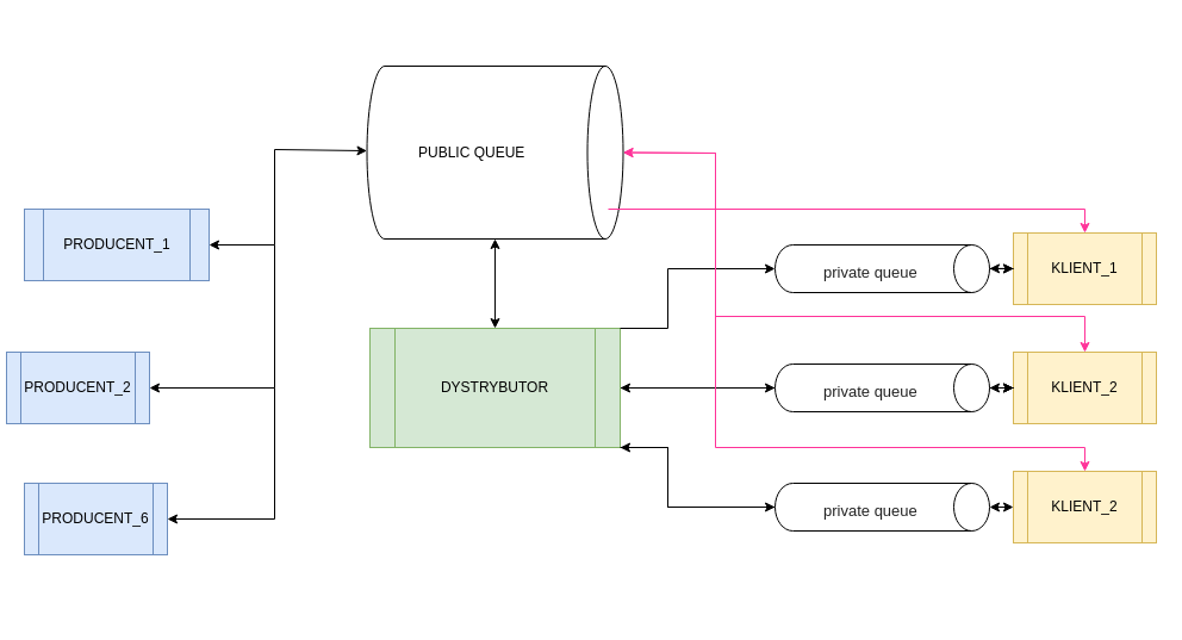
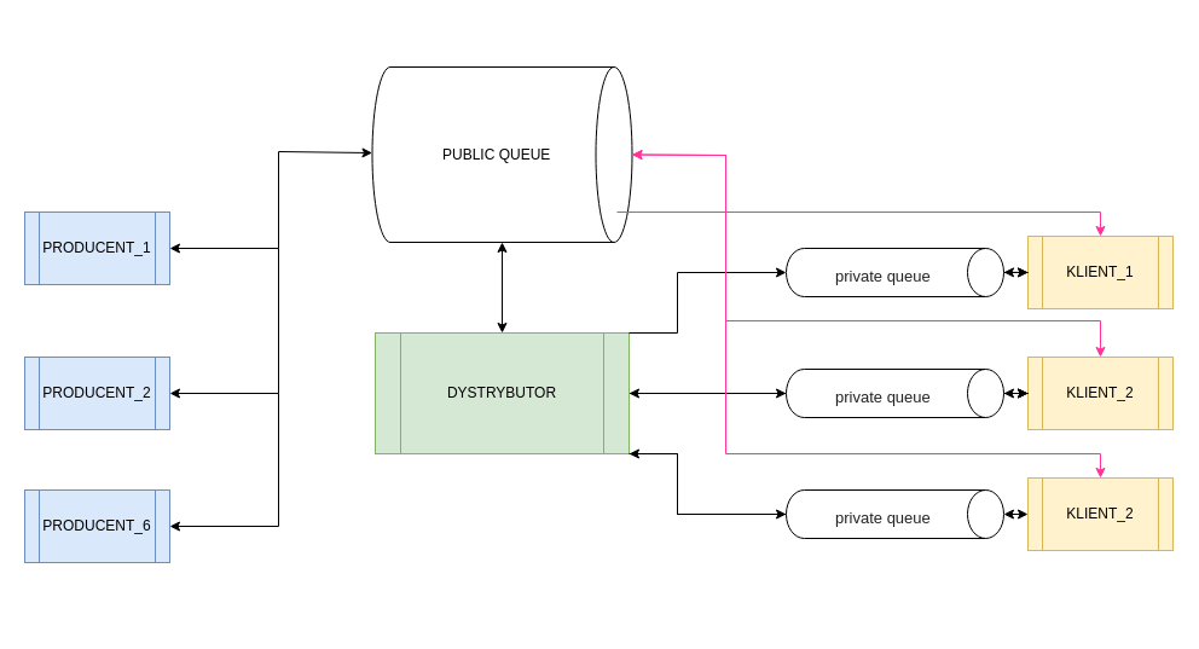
  <mxCell id="0" />
  <mxCell id="1" parent="0" />
  <mxCell id="2" style="edgeStyle=orthogonalEdgeStyle;rounded=0;orthogonalLoop=1;jettySize=auto;html=1;exitX=1;exitY=0.5;exitDx=0;exitDy=0;" edge="1" parent="1" source="3" target="16"><mxGeometry relative="1" as="geometry" /></mxCell>
  <mxCell id="3" value="DYSTRYBUTOR" style="shape=process;whiteSpace=wrap;html=1;backgroundOutline=1;fillColor=#d5e8d4;strokeColor=#82b366;" vertex="1" parent="1"><mxGeometry x="310" y="275" width="210" height="100" as="geometry" /></mxCell>
- <mxCell id="4" value="PRODUCENT_2" style="shape=process;whiteSpace=wrap;html=1;backgroundOutline=1;fillColor=#dae8fc;strokeColor=#6c8ebf;" vertex="1" parent="1"><mxGeometry x="5" y="295" width="120" height="60" as="geometry" /></mxCell>
- <mxCell id="5" value="PRODUCENT_1" style="shape=process;whiteSpace=wrap;html=1;backgroundOutline=1;fillColor=#dae8fc;strokeColor=#6c8ebf;" vertex="1" parent="1"><mxGeometry x="20" y="175" width="155" height="60" as="geometry" /></mxCell>
+ <mxCell id="4" value="PRODUCENT_2" style="shape=process;whiteSpace=wrap;html=1;backgroundOutline=1;fillColor=#dae8fc;strokeColor=#6c8ebf;" vertex="1" parent="1"><mxGeometry x="20" y="295" width="120" height="60" as="geometry" /></mxCell>
+ <mxCell id="5" value="PRODUCENT_1" style="shape=process;whiteSpace=wrap;html=1;backgroundOutline=1;fillColor=#dae8fc;strokeColor=#6c8ebf;" vertex="1" parent="1"><mxGeometry x="20" y="175" width="120" height="60" as="geometry" /></mxCell>
  <mxCell id="6" value="PRODUCENT_6" style="shape=process;whiteSpace=wrap;html=1;backgroundOutline=1;fillColor=#dae8fc;strokeColor=#6c8ebf;" vertex="1" parent="1"><mxGeometry x="20" y="405" width="120" height="60" as="geometry" /></mxCell>
  <mxCell id="7" value="KLIENT_1" style="shape=process;whiteSpace=wrap;html=1;backgroundOutline=1;fillColor=#fff2cc;strokeColor=#d6b656;" vertex="1" parent="1"><mxGeometry x="850" y="195" width="120" height="60" as="geometry" /></mxCell>
  <mxCell id="8" value="KLIENT_2" style="shape=process;whiteSpace=wrap;html=1;backgroundOutline=1;fillColor=#fff2cc;strokeColor=#d6b656;" vertex="1" parent="1"><mxGeometry x="850" y="295" width="120" height="60" as="geometry" /></mxCell>
  <mxCell id="9" value="KLIENT_2" style="shape=process;whiteSpace=wrap;html=1;backgroundOutline=1;fillColor=#fff2cc;strokeColor=#d6b656;" vertex="1" parent="1"><mxGeometry x="850" y="395" width="120" height="60" as="geometry" /></mxCell>
  <mxCell id="10" value="" style="shape=cylinder3;whiteSpace=wrap;html=1;boundedLbl=1;backgroundOutline=1;size=15;rotation=90;fontFamily=Courier New;" vertex="1" parent="1"><mxGeometry x="342.5" y="20" width="145" height="215" as="geometry" /></mxCell>
  <mxCell id="11" style="edgeStyle=orthogonalEdgeStyle;rounded=0;orthogonalLoop=1;jettySize=auto;html=1;exitX=0.5;exitY=0;exitDx=0;exitDy=0;exitPerimeter=0;" edge="1" parent="1" source="12" target="7"><mxGeometry relative="1" as="geometry" /></mxCell>
  <mxCell id="12" value="" style="shape=cylinder3;whiteSpace=wrap;html=1;boundedLbl=1;backgroundOutline=1;size=15;rotation=90;" vertex="1" parent="1"><mxGeometry x="720" y="135" width="40" height="180" as="geometry" /></mxCell>
  <mxCell id="13" style="edgeStyle=orthogonalEdgeStyle;rounded=0;orthogonalLoop=1;jettySize=auto;html=1;exitX=0.5;exitY=0;exitDx=0;exitDy=0;exitPerimeter=0;" edge="1" parent="1" source="16" target="8"><mxGeometry relative="1" as="geometry" /></mxCell>
  <mxCell id="14" value="" style="edgeStyle=orthogonalEdgeStyle;rounded=0;orthogonalLoop=1;jettySize=auto;html=1;" edge="1" parent="1" source="16" target="8"><mxGeometry relative="1" as="geometry" /></mxCell>
  <mxCell id="15" style="edgeStyle=orthogonalEdgeStyle;rounded=0;orthogonalLoop=1;jettySize=auto;html=1;exitX=0.5;exitY=1;exitDx=0;exitDy=0;exitPerimeter=0;entryX=1;entryY=0.5;entryDx=0;entryDy=0;" edge="1" parent="1" source="16" target="3"><mxGeometry relative="1" as="geometry" /></mxCell>
  <mxCell id="16" value="" style="shape=cylinder3;whiteSpace=wrap;html=1;boundedLbl=1;backgroundOutline=1;size=15;rotation=90;" vertex="1" parent="1"><mxGeometry x="720" y="235" width="40" height="180" as="geometry" /></mxCell>
  <mxCell id="17" style="edgeStyle=orthogonalEdgeStyle;rounded=0;orthogonalLoop=1;jettySize=auto;html=1;exitX=0.5;exitY=1;exitDx=0;exitDy=0;exitPerimeter=0;entryX=1;entryY=1;entryDx=0;entryDy=0;" edge="1" parent="1" source="18" target="3"><mxGeometry relative="1" as="geometry"><Array as="points"><mxPoint x="560" y="425" /><mxPoint x="560" y="375" /></Array></mxGeometry></mxCell>
  <mxCell id="18" value="" style="shape=cylinder3;whiteSpace=wrap;html=1;boundedLbl=1;backgroundOutline=1;size=15;rotation=90;" vertex="1" parent="1"><mxGeometry x="720" y="335" width="40" height="180" as="geometry" /></mxCell>
  <mxCell id="19" style="edgeStyle=orthogonalEdgeStyle;rounded=0;orthogonalLoop=1;jettySize=auto;html=1;exitX=1;exitY=0;exitDx=0;exitDy=0;entryX=0.5;entryY=1;entryDx=0;entryDy=0;entryPerimeter=0;" edge="1" parent="1" source="3" target="12"><mxGeometry relative="1" as="geometry"><Array as="points"><mxPoint x="560" y="275" /><mxPoint x="560" y="225" /></Array></mxGeometry></mxCell>
  <mxCell id="20" style="edgeStyle=orthogonalEdgeStyle;rounded=0;orthogonalLoop=1;jettySize=auto;html=1;exitX=1;exitY=1;exitDx=0;exitDy=0;entryX=0.5;entryY=1;entryDx=0;entryDy=0;entryPerimeter=0;" edge="1" parent="1" source="3" target="18"><mxGeometry relative="1" as="geometry"><Array as="points"><mxPoint x="560" y="375" /><mxPoint x="560" y="425" /></Array></mxGeometry></mxCell>
  <mxCell id="21" value="" style="endArrow=classic;startArrow=classic;html=1;rounded=0;exitX=1;exitY=0.5;exitDx=0;exitDy=0;" edge="1" parent="1" source="5" target="10"><mxGeometry width="50" height="50" relative="1" as="geometry"><mxPoint x="430" y="415" as="sourcePoint" /><mxPoint x="480" y="365" as="targetPoint" /><Array as="points"><mxPoint x="230" y="205" /><mxPoint x="230" y="125" /></Array></mxGeometry></mxCell>
  <mxCell id="22" value="" style="endArrow=classic;html=1;rounded=0;entryX=1;entryY=0.5;entryDx=0;entryDy=0;" edge="1" parent="1" target="4"><mxGeometry width="50" height="50" relative="1" as="geometry"><mxPoint x="230" y="205" as="sourcePoint" /><mxPoint x="490" y="215" as="targetPoint" /><Array as="points"><mxPoint x="230" y="325" /></Array></mxGeometry></mxCell>
  <mxCell id="23" value="" style="endArrow=classic;html=1;rounded=0;entryX=1;entryY=0.5;entryDx=0;entryDy=0;" edge="1" parent="1" target="6"><mxGeometry width="50" height="50" relative="1" as="geometry"><mxPoint x="230" y="325" as="sourcePoint" /><mxPoint x="380" y="285" as="targetPoint" /><Array as="points"><mxPoint x="230" y="435" /></Array></mxGeometry></mxCell>
  <mxCell id="24" value="" style="endArrow=classic;startArrow=classic;html=1;rounded=0;entryX=1;entryY=0.5;entryDx=0;entryDy=0;entryPerimeter=0;exitX=0.5;exitY=0;exitDx=0;exitDy=0;" edge="1" parent="1" source="3" target="10"><mxGeometry width="50" height="50" relative="1" as="geometry"><mxPoint x="340" y="385" as="sourcePoint" /><mxPoint x="390" y="335" as="targetPoint" /></mxGeometry></mxCell>
  <mxCell id="25" value="" style="endArrow=classic;startArrow=classic;html=1;rounded=0;entryX=0.5;entryY=0;entryDx=0;entryDy=0;entryPerimeter=0;exitX=0.5;exitY=0;exitDx=0;exitDy=0;strokeColor=#FF3399;" edge="1" parent="1" source="9" target="10"><mxGeometry width="50" height="50" relative="1" as="geometry"><mxPoint x="810" y="128" as="sourcePoint" /><mxPoint x="740" y="285" as="targetPoint" /><Array as="points"><mxPoint x="910" y="375" /><mxPoint x="600" y="375" /><mxPoint x="600" y="128" /></Array></mxGeometry></mxCell>
  <mxCell id="26" value="" style="endArrow=classic;startArrow=classic;html=1;rounded=0;entryX=0.5;entryY=0;entryDx=0;entryDy=0;exitX=0.5;exitY=0;exitDx=0;exitDy=0;exitPerimeter=0;strokeColor=#FF3399;" edge="1" parent="1" source="10" target="8"><mxGeometry width="50" height="50" relative="1" as="geometry"><mxPoint x="820" y="275" as="sourcePoint" /><mxPoint x="870" y="225" as="targetPoint" /><Array as="points"><mxPoint x="600" y="128" /><mxPoint x="600" y="265" /><mxPoint x="910" y="265" /></Array></mxGeometry></mxCell>
  <mxCell id="27" value="" style="endArrow=classic;html=1;rounded=0;entryX=0.5;entryY=0;entryDx=0;entryDy=0;fillColor=#f8cecc;strokeColor=#FF3399;" edge="1" parent="1" target="7"><mxGeometry width="50" height="50" relative="1" as="geometry"><mxPoint x="510" y="175" as="sourcePoint" /><mxPoint x="620" y="225" as="targetPoint" /><Array as="points"><mxPoint x="910" y="175" /></Array></mxGeometry></mxCell>
- <mxCell id="28" value="PUBLIC QUEUE" style="text;strokeColor=none;fillColor=none;align=left;verticalAlign=middle;spacingLeft=4;spacingRight=4;overflow=hidden;points=[[0,0.5],[1,0.5]];portConstraint=eastwest;rotatable=0;whiteSpace=wrap;html=1;" vertex="1" parent="1"><mxGeometry x="345" y="112.5" width="110" height="30" as="geometry" /></mxCell>
+ <mxCell id="28" value="PUBLIC QUEUE" style="text;strokeColor=none;fillColor=none;align=left;verticalAlign=middle;spacingLeft=4;spacingRight=4;overflow=hidden;points=[[0,0.5],[1,0.5]];portConstraint=eastwest;rotatable=0;whiteSpace=wrap;html=1;" vertex="1" parent="1"><mxGeometry x="360" y="112.5" width="110" height="30" as="geometry" /></mxCell>
  <mxCell id="29" value="&lt;h4 style=&quot;margin: 0.67em 0px; color: rgb(51, 51, 51); background-color: rgb(255, 255, 255);&quot;&gt;&lt;span style=&quot;color: rgb(34, 34, 34); font-weight: normal;&quot; class=&quot;hw&quot;&gt;&lt;font style=&quot;font-size: 13px;&quot; face=&quot;Helvetica&quot;&gt;private queue&lt;/font&gt;&lt;/span&gt;&lt;/h4&gt;&amp;nbsp;" style="text;strokeColor=none;fillColor=none;align=left;verticalAlign=middle;spacingLeft=4;spacingRight=4;overflow=hidden;points=[[0,0.5],[1,0.5]];portConstraint=eastwest;rotatable=0;whiteSpace=wrap;html=1;" vertex="1" parent="1"><mxGeometry x="685" y="210" width="110" height="30" as="geometry" /></mxCell>
  <mxCell id="30" value="&lt;h4 style=&quot;margin: 0.67em 0px; color: rgb(51, 51, 51); background-color: rgb(255, 255, 255);&quot;&gt;&lt;span style=&quot;color: rgb(34, 34, 34); font-weight: normal;&quot; class=&quot;hw&quot;&gt;&lt;font style=&quot;font-size: 13px;&quot; face=&quot;Helvetica&quot;&gt;private queue&lt;/font&gt;&lt;/span&gt;&lt;/h4&gt;&amp;nbsp;" style="text;strokeColor=none;fillColor=none;align=left;verticalAlign=middle;spacingLeft=4;spacingRight=4;overflow=hidden;points=[[0,0.5],[1,0.5]];portConstraint=eastwest;rotatable=0;whiteSpace=wrap;html=1;" vertex="1" parent="1"><mxGeometry x="685" y="310" width="110" height="30" as="geometry" /></mxCell>
  <mxCell id="31" value="&lt;h4 style=&quot;margin: 0.67em 0px; color: rgb(51, 51, 51); background-color: rgb(255, 255, 255);&quot;&gt;&lt;span style=&quot;color: rgb(34, 34, 34); font-weight: normal;&quot; class=&quot;hw&quot;&gt;&lt;font style=&quot;font-size: 13px;&quot; face=&quot;Helvetica&quot;&gt;private queue&lt;/font&gt;&lt;/span&gt;&lt;/h4&gt;&amp;nbsp;" style="text;strokeColor=none;fillColor=none;align=left;verticalAlign=middle;spacingLeft=4;spacingRight=4;overflow=hidden;points=[[0,0.5],[1,0.5]];portConstraint=eastwest;rotatable=0;whiteSpace=wrap;html=1;" vertex="1" parent="1"><mxGeometry x="685" y="410" width="110" height="30" as="geometry" /></mxCell>
  <mxCell id="32" value="" style="endArrow=classic;startArrow=classic;html=1;rounded=0;entryX=0;entryY=0.5;entryDx=0;entryDy=0;exitX=0.5;exitY=0;exitDx=0;exitDy=0;exitPerimeter=0;" edge="1" parent="1" source="18" target="9"><mxGeometry width="50" height="50" relative="1" as="geometry"><mxPoint x="680" y="395" as="sourcePoint" /><mxPoint x="730" y="345" as="targetPoint" /></mxGeometry></mxCell>
  <mxCell id="33" value="" style="endArrow=classic;startArrow=classic;html=1;rounded=0;entryX=0;entryY=0.5;entryDx=0;entryDy=0;" edge="1" parent="1" target="8"><mxGeometry width="50" height="50" relative="1" as="geometry"><mxPoint x="830" y="325" as="sourcePoint" /><mxPoint x="860" y="435" as="targetPoint" /><Array as="points"><mxPoint x="840" y="325" /></Array></mxGeometry></mxCell>
  <mxCell id="34" value="" style="endArrow=classic;startArrow=classic;html=1;rounded=0;entryX=0;entryY=0.5;entryDx=0;entryDy=0;exitX=0.5;exitY=0;exitDx=0;exitDy=0;exitPerimeter=0;" edge="1" parent="1"><mxGeometry width="50" height="50" relative="1" as="geometry"><mxPoint x="830" y="224.86" as="sourcePoint" /><mxPoint x="850" y="224.86" as="targetPoint" /></mxGeometry></mxCell>
